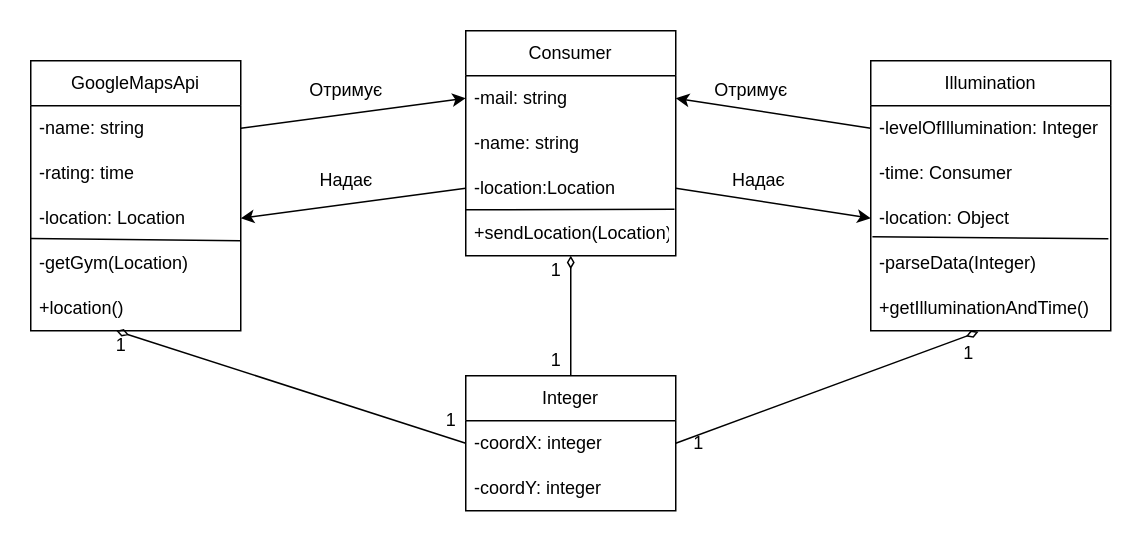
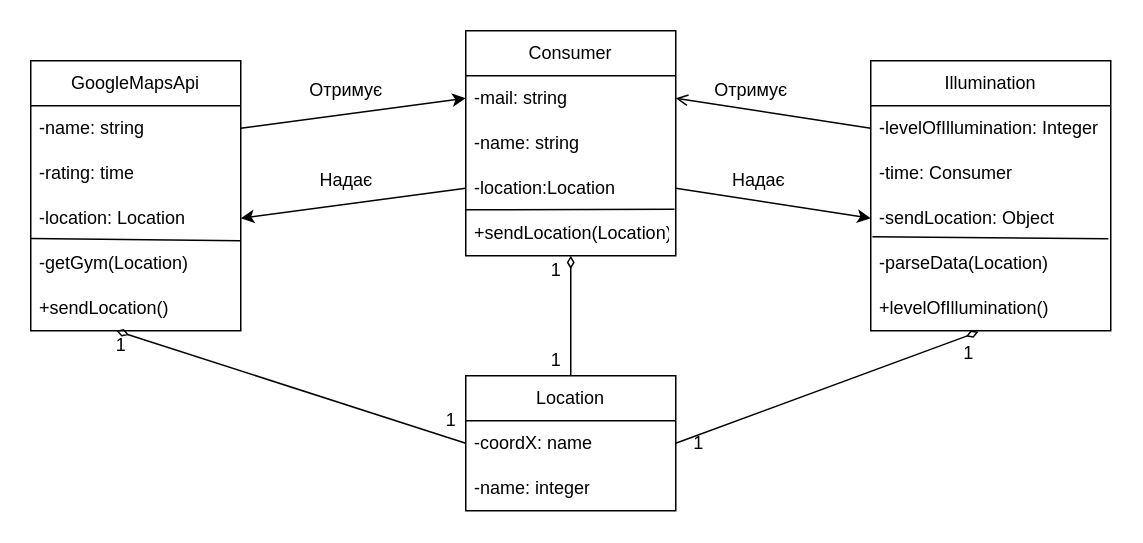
  <mxCell id="0" />
  <mxCell id="1" parent="0" />
  <mxCell id="2" value="GoogleMapsApi" style="swimlane;fontStyle=0;childLayout=stackLayout;horizontal=1;startSize=30;horizontalStack=0;resizeParent=1;resizeParentMax=0;resizeLast=0;collapsible=1;marginBottom=0;whiteSpace=wrap;html=1;" vertex="1" parent="1"><mxGeometry x="20" y="40" width="140" height="180" as="geometry" /></mxCell>
  <mxCell id="3" value="-name: string&lt;span style=&quot;white-space: pre;&quot;&gt;&#09;&lt;/span&gt;" style="text;strokeColor=none;fillColor=none;align=left;verticalAlign=middle;spacingLeft=4;spacingRight=4;overflow=hidden;points=[[0,0.5],[1,0.5]];portConstraint=eastwest;rotatable=0;whiteSpace=wrap;html=1;" vertex="1" parent="2"><mxGeometry y="30" width="140" height="30" as="geometry" /></mxCell>
  <mxCell id="4" value="-rating: time" style="text;strokeColor=none;fillColor=none;align=left;verticalAlign=middle;spacingLeft=4;spacingRight=4;overflow=hidden;points=[[0,0.5],[1,0.5]];portConstraint=eastwest;rotatable=0;whiteSpace=wrap;html=1;" vertex="1" parent="2"><mxGeometry y="60" width="140" height="30" as="geometry" /></mxCell>
  <mxCell id="5" value="-location: Location" style="text;strokeColor=none;fillColor=none;align=left;verticalAlign=middle;spacingLeft=4;spacingRight=4;overflow=hidden;points=[[0,0.5],[1,0.5]];portConstraint=eastwest;rotatable=0;whiteSpace=wrap;html=1;" vertex="1" parent="2"><mxGeometry y="90" width="140" height="30" as="geometry" /></mxCell>
  <mxCell id="6" value="-getGym(Location)" style="text;strokeColor=none;fillColor=none;align=left;verticalAlign=middle;spacingLeft=4;spacingRight=4;overflow=hidden;points=[[0,0.5],[1,0.5]];portConstraint=eastwest;rotatable=0;whiteSpace=wrap;html=1;" vertex="1" parent="2"><mxGeometry y="120" width="140" height="30" as="geometry" /></mxCell>
- <mxCell id="7" value="+location()" style="text;strokeColor=none;fillColor=none;align=left;verticalAlign=middle;spacingLeft=4;spacingRight=4;overflow=hidden;points=[[0,0.5],[1,0.5]];portConstraint=eastwest;rotatable=0;whiteSpace=wrap;html=1;" vertex="1" parent="2"><mxGeometry y="150" width="140" height="30" as="geometry" /></mxCell>
+ <mxCell id="7" value="+sendLocation()" style="text;strokeColor=none;fillColor=none;align=left;verticalAlign=middle;spacingLeft=4;spacingRight=4;overflow=hidden;points=[[0,0.5],[1,0.5]];portConstraint=eastwest;rotatable=0;whiteSpace=wrap;html=1;" vertex="1" parent="2"><mxGeometry y="150" width="140" height="30" as="geometry" /></mxCell>
  <mxCell id="8" value="" style="endArrow=none;html=1;rounded=0;exitX=0;exitY=-0.048;exitDx=0;exitDy=0;exitPerimeter=0;" edge="1" parent="2" source="6"><mxGeometry width="50" height="50" relative="1" as="geometry"><mxPoint x="260" y="230" as="sourcePoint" /><mxPoint x="140" y="120" as="targetPoint" /></mxGeometry></mxCell>
  <mxCell id="9" value="Consumer" style="swimlane;fontStyle=0;childLayout=stackLayout;horizontal=1;startSize=30;horizontalStack=0;resizeParent=1;resizeParentMax=0;resizeLast=0;collapsible=1;marginBottom=0;whiteSpace=wrap;html=1;" vertex="1" parent="1"><mxGeometry x="310" y="20" width="140" height="150" as="geometry" /></mxCell>
  <mxCell id="10" value="-mail: string" style="text;strokeColor=none;fillColor=none;align=left;verticalAlign=middle;spacingLeft=4;spacingRight=4;overflow=hidden;points=[[0,0.5],[1,0.5]];portConstraint=eastwest;rotatable=0;whiteSpace=wrap;html=1;" vertex="1" parent="9"><mxGeometry y="30" width="140" height="30" as="geometry" /></mxCell>
  <mxCell id="11" value="-name: string" style="text;strokeColor=none;fillColor=none;align=left;verticalAlign=middle;spacingLeft=4;spacingRight=4;overflow=hidden;points=[[0,0.5],[1,0.5]];portConstraint=eastwest;rotatable=0;whiteSpace=wrap;html=1;" vertex="1" parent="9"><mxGeometry y="60" width="140" height="30" as="geometry" /></mxCell>
  <mxCell id="12" value="-location:Location" style="text;strokeColor=none;fillColor=none;align=left;verticalAlign=middle;spacingLeft=4;spacingRight=4;overflow=hidden;points=[[0,0.5],[1,0.5]];portConstraint=eastwest;rotatable=0;whiteSpace=wrap;html=1;" vertex="1" parent="9"><mxGeometry y="90" width="140" height="30" as="geometry" /></mxCell>
  <mxCell id="13" value="+sendLocation(Location)" style="text;strokeColor=none;fillColor=none;align=left;verticalAlign=middle;spacingLeft=4;spacingRight=4;overflow=hidden;points=[[0,0.5],[1,0.5]];portConstraint=eastwest;rotatable=0;whiteSpace=wrap;html=1;" vertex="1" parent="9"><mxGeometry y="120" width="140" height="30" as="geometry" /></mxCell>
  <mxCell id="14" value="" style="endArrow=none;html=1;rounded=0;exitX=-0.003;exitY=-0.02;exitDx=0;exitDy=0;exitPerimeter=0;entryX=0.994;entryY=-0.033;entryDx=0;entryDy=0;entryPerimeter=0;" edge="1" parent="9" source="13" target="13"><mxGeometry width="50" height="50" relative="1" as="geometry"><mxPoint x="30" y="180" as="sourcePoint" /><mxPoint x="80" y="130" as="targetPoint" /></mxGeometry></mxCell>
  <mxCell id="15" value="Illumination" style="swimlane;fontStyle=0;childLayout=stackLayout;horizontal=1;startSize=30;horizontalStack=0;resizeParent=1;resizeParentMax=0;resizeLast=0;collapsible=1;marginBottom=0;whiteSpace=wrap;html=1;" vertex="1" parent="1"><mxGeometry x="580" y="40" width="160" height="180" as="geometry" /></mxCell>
  <mxCell id="16" value="-levelOfIllumination: Integer" style="text;strokeColor=none;fillColor=none;align=left;verticalAlign=middle;spacingLeft=4;spacingRight=4;overflow=hidden;points=[[0,0.5],[1,0.5]];portConstraint=eastwest;rotatable=0;whiteSpace=wrap;html=1;" vertex="1" parent="15"><mxGeometry y="30" width="160" height="30" as="geometry" /></mxCell>
  <mxCell id="17" value="-time: Consumer" style="text;strokeColor=none;fillColor=none;align=left;verticalAlign=middle;spacingLeft=4;spacingRight=4;overflow=hidden;points=[[0,0.5],[1,0.5]];portConstraint=eastwest;rotatable=0;whiteSpace=wrap;html=1;" vertex="1" parent="15"><mxGeometry y="60" width="160" height="30" as="geometry" /></mxCell>
- <mxCell id="18" value="-location: Object" style="text;strokeColor=none;fillColor=none;align=left;verticalAlign=middle;spacingLeft=4;spacingRight=4;overflow=hidden;points=[[0,0.5],[1,0.5]];portConstraint=eastwest;rotatable=0;whiteSpace=wrap;html=1;" vertex="1" parent="15"><mxGeometry y="90" width="160" height="30" as="geometry" /></mxCell>
- <mxCell id="19" value="-parseData(Integer)" style="text;strokeColor=none;fillColor=none;align=left;verticalAlign=middle;spacingLeft=4;spacingRight=4;overflow=hidden;points=[[0,0.5],[1,0.5]];portConstraint=eastwest;rotatable=0;whiteSpace=wrap;html=1;" vertex="1" parent="15"><mxGeometry y="120" width="160" height="30" as="geometry" /></mxCell>
- <mxCell id="20" value="+getIlluminationAndTime()" style="text;strokeColor=none;fillColor=none;align=left;verticalAlign=middle;spacingLeft=4;spacingRight=4;overflow=hidden;points=[[0,0.5],[1,0.5]];portConstraint=eastwest;rotatable=0;whiteSpace=wrap;html=1;" vertex="1" parent="15"><mxGeometry y="150" width="160" height="30" as="geometry" /></mxCell>
+ <mxCell id="18" value="-sendLocation: Object" style="text;strokeColor=none;fillColor=none;align=left;verticalAlign=middle;spacingLeft=4;spacingRight=4;overflow=hidden;points=[[0,0.5],[1,0.5]];portConstraint=eastwest;rotatable=0;whiteSpace=wrap;html=1;" vertex="1" parent="15"><mxGeometry y="90" width="160" height="30" as="geometry" /></mxCell>
+ <mxCell id="19" value="-parseData(Location)" style="text;strokeColor=none;fillColor=none;align=left;verticalAlign=middle;spacingLeft=4;spacingRight=4;overflow=hidden;points=[[0,0.5],[1,0.5]];portConstraint=eastwest;rotatable=0;whiteSpace=wrap;html=1;" vertex="1" parent="15"><mxGeometry y="120" width="160" height="30" as="geometry" /></mxCell>
+ <mxCell id="20" value="+levelOfIllumination()" style="text;strokeColor=none;fillColor=none;align=left;verticalAlign=middle;spacingLeft=4;spacingRight=4;overflow=hidden;points=[[0,0.5],[1,0.5]];portConstraint=eastwest;rotatable=0;whiteSpace=wrap;html=1;" vertex="1" parent="15"><mxGeometry y="150" width="160" height="30" as="geometry" /></mxCell>
  <mxCell id="21" value="" style="endArrow=none;html=1;rounded=0;entryX=0.007;entryY=-0.088;entryDx=0;entryDy=0;entryPerimeter=0;exitX=0.99;exitY=-0.047;exitDx=0;exitDy=0;exitPerimeter=0;" edge="1" parent="15" source="19" target="19"><mxGeometry width="50" height="50" relative="1" as="geometry"><mxPoint x="-270" y="120" as="sourcePoint" /><mxPoint x="-220" y="70" as="targetPoint" /></mxGeometry></mxCell>
- <mxCell id="22" value="Integer" style="swimlane;fontStyle=0;childLayout=stackLayout;horizontal=1;startSize=30;horizontalStack=0;resizeParent=1;resizeParentMax=0;resizeLast=0;collapsible=1;marginBottom=0;whiteSpace=wrap;html=1;" vertex="1" parent="1"><mxGeometry x="310" y="250" width="140" height="90" as="geometry" /></mxCell>
- <mxCell id="23" value="-coordX: integer" style="text;strokeColor=none;fillColor=none;align=left;verticalAlign=middle;spacingLeft=4;spacingRight=4;overflow=hidden;points=[[0,0.5],[1,0.5]];portConstraint=eastwest;rotatable=0;whiteSpace=wrap;html=1;" vertex="1" parent="22"><mxGeometry y="30" width="140" height="30" as="geometry" /></mxCell>
- <mxCell id="24" value="-coordY: integer" style="text;strokeColor=none;fillColor=none;align=left;verticalAlign=middle;spacingLeft=4;spacingRight=4;overflow=hidden;points=[[0,0.5],[1,0.5]];portConstraint=eastwest;rotatable=0;whiteSpace=wrap;html=1;" vertex="1" parent="22"><mxGeometry y="60" width="140" height="30" as="geometry" /></mxCell>
+ <mxCell id="22" value="Location" style="swimlane;fontStyle=0;childLayout=stackLayout;horizontal=1;startSize=30;horizontalStack=0;resizeParent=1;resizeParentMax=0;resizeLast=0;collapsible=1;marginBottom=0;whiteSpace=wrap;html=1;" vertex="1" parent="1"><mxGeometry x="310" y="250" width="140" height="90" as="geometry" /></mxCell>
+ <mxCell id="23" value="-coordX: name" style="text;strokeColor=none;fillColor=none;align=left;verticalAlign=middle;spacingLeft=4;spacingRight=4;overflow=hidden;points=[[0,0.5],[1,0.5]];portConstraint=eastwest;rotatable=0;whiteSpace=wrap;html=1;" vertex="1" parent="22"><mxGeometry y="30" width="140" height="30" as="geometry" /></mxCell>
+ <mxCell id="24" value="-name: integer" style="text;strokeColor=none;fillColor=none;align=left;verticalAlign=middle;spacingLeft=4;spacingRight=4;overflow=hidden;points=[[0,0.5],[1,0.5]];portConstraint=eastwest;rotatable=0;whiteSpace=wrap;html=1;" vertex="1" parent="22"><mxGeometry y="60" width="140" height="30" as="geometry" /></mxCell>
  <mxCell id="25" value="" style="endArrow=diamondThin;html=1;rounded=0;exitX=0.5;exitY=0;exitDx=0;exitDy=0;endFill=0;" edge="1" parent="1" source="22"><mxGeometry width="50" height="50" relative="1" as="geometry"><mxPoint x="310" y="290" as="sourcePoint" /><mxPoint x="380" y="170" as="targetPoint" /></mxGeometry></mxCell>
  <mxCell id="26" value="1" style="text;html=1;align=center;verticalAlign=middle;resizable=0;points=[];autosize=1;strokeColor=none;fillColor=none;" vertex="1" parent="1"><mxGeometry x="355" y="165" width="30" height="30" as="geometry" /></mxCell>
  <mxCell id="27" value="1" style="text;html=1;align=center;verticalAlign=middle;resizable=0;points=[];autosize=1;strokeColor=none;fillColor=none;" vertex="1" parent="1"><mxGeometry x="355" y="225" width="30" height="30" as="geometry" /></mxCell>
  <mxCell id="28" value="" style="endArrow=diamondThin;html=1;rounded=0;exitX=1;exitY=0.5;exitDx=0;exitDy=0;endFill=0;entryX=0.449;entryY=1.022;entryDx=0;entryDy=0;entryPerimeter=0;" edge="1" parent="1" source="23" target="20"><mxGeometry width="50" height="50" relative="1" as="geometry"><mxPoint x="390" y="260" as="sourcePoint" /><mxPoint x="390" y="180" as="targetPoint" /></mxGeometry></mxCell>
  <mxCell id="29" value="1" style="text;html=1;align=center;verticalAlign=middle;resizable=0;points=[];autosize=1;strokeColor=none;fillColor=none;" vertex="1" parent="1"><mxGeometry x="630" y="220" width="30" height="30" as="geometry" /></mxCell>
  <mxCell id="30" value="1" style="text;html=1;align=center;verticalAlign=middle;resizable=0;points=[];autosize=1;strokeColor=none;fillColor=none;" vertex="1" parent="1"><mxGeometry x="450" y="280" width="30" height="30" as="geometry" /></mxCell>
  <mxCell id="31" value="" style="endArrow=diamondThin;html=1;rounded=0;exitX=0;exitY=0.5;exitDx=0;exitDy=0;endFill=0;" edge="1" parent="1" source="23"><mxGeometry width="50" height="50" relative="1" as="geometry"><mxPoint x="390" y="260" as="sourcePoint" /><mxPoint x="77" y="220" as="targetPoint" /></mxGeometry></mxCell>
  <mxCell id="32" value="1" style="text;html=1;align=center;verticalAlign=middle;resizable=0;points=[];autosize=1;strokeColor=none;fillColor=none;" vertex="1" parent="1"><mxGeometry x="285" y="265" width="30" height="30" as="geometry" /></mxCell>
  <mxCell id="33" value="1" style="text;html=1;align=center;verticalAlign=middle;resizable=0;points=[];autosize=1;strokeColor=none;fillColor=none;" vertex="1" parent="1"><mxGeometry x="65" y="215" width="30" height="30" as="geometry" /></mxCell>
  <mxCell id="34" value="" style="endArrow=classic;html=1;rounded=0;entryX=0;entryY=0.5;entryDx=0;entryDy=0;exitX=1;exitY=0.5;exitDx=0;exitDy=0;" edge="1" parent="1" source="3" target="10"><mxGeometry width="50" height="50" relative="1" as="geometry"><mxPoint x="190" y="290" as="sourcePoint" /><mxPoint x="240" y="240" as="targetPoint" /></mxGeometry></mxCell>
  <mxCell id="35" value="" style="endArrow=classic;html=1;rounded=0;entryX=1;entryY=0.5;entryDx=0;entryDy=0;exitX=0;exitY=0.5;exitDx=0;exitDy=0;" edge="1" parent="1" source="12" target="5"><mxGeometry width="50" height="50" relative="1" as="geometry"><mxPoint x="190" y="230" as="sourcePoint" /><mxPoint x="240" y="180" as="targetPoint" /></mxGeometry></mxCell>
  <mxCell id="36" value="Отримує" style="text;html=1;align=center;verticalAlign=middle;resizable=0;points=[];autosize=1;strokeColor=none;fillColor=none;" vertex="1" parent="1"><mxGeometry x="195" y="45" width="70" height="30" as="geometry" /></mxCell>
  <mxCell id="37" value="Надає" style="text;html=1;align=center;verticalAlign=middle;resizable=0;points=[];autosize=1;strokeColor=none;fillColor=none;" vertex="1" parent="1"><mxGeometry x="200" y="105" width="60" height="30" as="geometry" /></mxCell>
- <mxCell id="38" value="" style="endArrow=classic;html=1;rounded=0;entryX=1;entryY=0.5;entryDx=0;entryDy=0;exitX=0;exitY=0.5;exitDx=0;exitDy=0;" edge="1" parent="1" source="16" target="10"><mxGeometry width="50" height="50" relative="1" as="geometry"><mxPoint x="460" y="230" as="sourcePoint" /><mxPoint x="510" y="180" as="targetPoint" /></mxGeometry></mxCell>
+ <mxCell id="38" value="" style="endArrow=open;html=1;rounded=0;entryX=1;entryY=0.5;entryDx=0;entryDy=0;exitX=0;exitY=0.5;exitDx=0;exitDy=0;" edge="1" parent="1" source="16" target="10"><mxGeometry width="50" height="50" relative="1" as="geometry"><mxPoint x="460" y="230" as="sourcePoint" /><mxPoint x="510" y="180" as="targetPoint" /></mxGeometry></mxCell>
  <mxCell id="39" value="" style="endArrow=classic;html=1;rounded=0;entryX=0;entryY=0.5;entryDx=0;entryDy=0;exitX=1;exitY=0.5;exitDx=0;exitDy=0;" edge="1" parent="1" source="12" target="18"><mxGeometry width="50" height="50" relative="1" as="geometry"><mxPoint x="460" y="230" as="sourcePoint" /><mxPoint x="510" y="180" as="targetPoint" /></mxGeometry></mxCell>
  <mxCell id="40" value="Отримує" style="text;html=1;align=center;verticalAlign=middle;resizable=0;points=[];autosize=1;strokeColor=none;fillColor=none;" vertex="1" parent="1"><mxGeometry x="465" y="45" width="70" height="30" as="geometry" /></mxCell>
  <mxCell id="41" value="Надає" style="text;html=1;align=center;verticalAlign=middle;resizable=0;points=[];autosize=1;strokeColor=none;fillColor=none;" vertex="1" parent="1"><mxGeometry x="475" y="105" width="60" height="30" as="geometry" /></mxCell>
